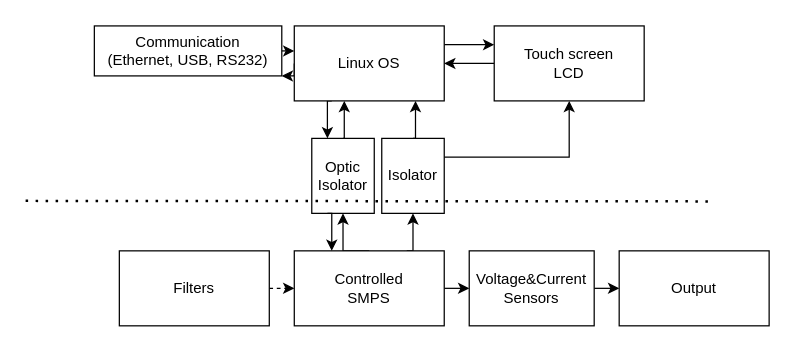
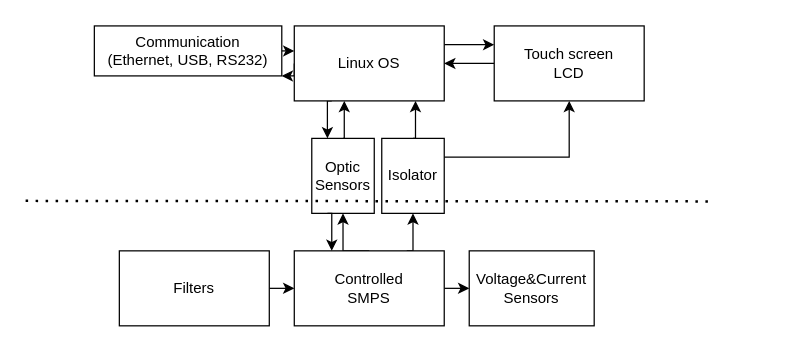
  <mxCell id="0" />
  <mxCell id="1" parent="0" />
  <mxCell id="2" value="" style="endArrow=none;dashed=1;html=1;dashPattern=1 3;strokeWidth=2;" edge="1" parent="1"><mxGeometry width="50" height="50" relative="1" as="geometry"><mxPoint x="20" y="160" as="sourcePoint" /><mxPoint x="570" y="160.42" as="targetPoint" /></mxGeometry></mxCell>
  <mxCell id="3" style="edgeStyle=orthogonalEdgeStyle;rounded=0;orthogonalLoop=1;jettySize=auto;html=1;exitX=1;exitY=0.25;exitDx=0;exitDy=0;entryX=0;entryY=0.25;entryDx=0;entryDy=0;" edge="1" parent="1" source="6" target="8"><mxGeometry relative="1" as="geometry" /></mxCell>
  <mxCell id="4" style="edgeStyle=orthogonalEdgeStyle;rounded=0;orthogonalLoop=1;jettySize=auto;html=1;exitX=0.25;exitY=1;exitDx=0;exitDy=0;entryX=0.25;entryY=0;entryDx=0;entryDy=0;" edge="1" parent="1" source="6" target="15"><mxGeometry relative="1" as="geometry" /></mxCell>
  <mxCell id="5" style="edgeStyle=orthogonalEdgeStyle;rounded=0;orthogonalLoop=1;jettySize=auto;html=1;exitX=0;exitY=0.5;exitDx=0;exitDy=0;" edge="1" parent="1" source="6" target="25"><mxGeometry relative="1" as="geometry"><Array as="points"><mxPoint x="235" y="60" /></Array></mxGeometry></mxCell>
  <mxCell id="6" value="Linux OS" style="rounded=0;whiteSpace=wrap;html=1;" vertex="1" parent="1"><mxGeometry x="235" y="20" width="120" height="60" as="geometry" /></mxCell>
  <mxCell id="7" style="edgeStyle=orthogonalEdgeStyle;rounded=0;orthogonalLoop=1;jettySize=auto;html=1;exitX=0;exitY=0.5;exitDx=0;exitDy=0;entryX=1;entryY=0.5;entryDx=0;entryDy=0;" edge="1" parent="1" source="8" target="6"><mxGeometry relative="1" as="geometry" /></mxCell>
  <mxCell id="8" value="Touch screen&lt;br&gt;LCD" style="rounded=0;whiteSpace=wrap;html=1;" vertex="1" parent="1"><mxGeometry x="395" y="20" width="120" height="60" as="geometry" /></mxCell>
  <mxCell id="9" style="edgeStyle=orthogonalEdgeStyle;rounded=0;orthogonalLoop=1;jettySize=auto;html=1;exitX=0.5;exitY=0;exitDx=0;exitDy=0;entryX=0.5;entryY=1;entryDx=0;entryDy=0;" edge="1" parent="1" source="12" target="15"><mxGeometry relative="1" as="geometry" /></mxCell>
  <mxCell id="10" style="edgeStyle=orthogonalEdgeStyle;rounded=0;orthogonalLoop=1;jettySize=auto;html=1;exitX=0.75;exitY=0;exitDx=0;exitDy=0;entryX=0.5;entryY=1;entryDx=0;entryDy=0;" edge="1" parent="1" source="12" target="20"><mxGeometry relative="1" as="geometry" /></mxCell>
  <mxCell id="11" style="edgeStyle=orthogonalEdgeStyle;rounded=0;orthogonalLoop=1;jettySize=auto;html=1;exitX=1;exitY=0.5;exitDx=0;exitDy=0;entryX=0;entryY=0.5;entryDx=0;entryDy=0;" edge="1" parent="1" source="12" target="22"><mxGeometry relative="1" as="geometry" /></mxCell>
  <mxCell id="12" value="Controlled&lt;br&gt;SMPS" style="rounded=0;whiteSpace=wrap;html=1;" vertex="1" parent="1"><mxGeometry x="235" y="200" width="120" height="60" as="geometry" /></mxCell>
  <mxCell id="13" style="edgeStyle=orthogonalEdgeStyle;rounded=0;orthogonalLoop=1;jettySize=auto;html=1;exitX=0.25;exitY=1;exitDx=0;exitDy=0;entryX=0.25;entryY=0;entryDx=0;entryDy=0;" edge="1" parent="1" source="15" target="12"><mxGeometry relative="1" as="geometry" /></mxCell>
  <mxCell id="14" style="edgeStyle=orthogonalEdgeStyle;rounded=0;orthogonalLoop=1;jettySize=auto;html=1;exitX=0.5;exitY=0;exitDx=0;exitDy=0;" edge="1" parent="1" source="15"><mxGeometry relative="1" as="geometry"><mxPoint x="275" y="80" as="targetPoint" /><Array as="points"><mxPoint x="275" y="110" /><mxPoint x="275" y="80" /></Array></mxGeometry></mxCell>
- <mxCell id="15" value="Optic&lt;br&gt;Isolator" style="rounded=0;whiteSpace=wrap;html=1;fillColor=none;" vertex="1" parent="1"><mxGeometry x="249" y="110" width="50" height="60" as="geometry" /></mxCell>
- <mxCell id="16" style="edgeStyle=orthogonalEdgeStyle;rounded=0;orthogonalLoop=1;jettySize=auto;html=1;exitX=1;exitY=0.5;exitDx=0;exitDy=0;entryX=0;entryY=0.5;entryDx=0;entryDy=0;dashed=1;" edge="1" parent="1" source="17" target="12"><mxGeometry relative="1" as="geometry" /></mxCell>
+ <mxCell id="15" value="Optic&lt;br&gt;Sensors" style="rounded=0;whiteSpace=wrap;html=1;fillColor=none;" vertex="1" parent="1"><mxGeometry x="249" y="110" width="50" height="60" as="geometry" /></mxCell>
+ <mxCell id="16" style="edgeStyle=orthogonalEdgeStyle;rounded=0;orthogonalLoop=1;jettySize=auto;html=1;exitX=1;exitY=0.5;exitDx=0;exitDy=0;entryX=0;entryY=0.5;entryDx=0;entryDy=0;" edge="1" parent="1" source="17" target="12"><mxGeometry relative="1" as="geometry" /></mxCell>
  <mxCell id="17" value="Filters" style="rounded=0;whiteSpace=wrap;html=1;" vertex="1" parent="1"><mxGeometry x="95" y="200" width="120" height="60" as="geometry" /></mxCell>
  <mxCell id="18" style="edgeStyle=orthogonalEdgeStyle;rounded=0;orthogonalLoop=1;jettySize=auto;html=1;exitX=0.5;exitY=0;exitDx=0;exitDy=0;" edge="1" parent="1" source="20"><mxGeometry relative="1" as="geometry"><mxPoint x="332" y="80" as="targetPoint" /></mxGeometry></mxCell>
  <mxCell id="19" style="edgeStyle=orthogonalEdgeStyle;rounded=0;orthogonalLoop=1;jettySize=auto;html=1;exitX=1;exitY=0.25;exitDx=0;exitDy=0;" edge="1" parent="1" source="20" target="8"><mxGeometry relative="1" as="geometry" /></mxCell>
  <mxCell id="20" value="Isolator" style="rounded=0;whiteSpace=wrap;html=1;fillColor=none;" vertex="1" parent="1"><mxGeometry x="305" y="110" width="50" height="60" as="geometry" /></mxCell>
- <mxCell id="21" style="edgeStyle=orthogonalEdgeStyle;rounded=0;orthogonalLoop=1;jettySize=auto;html=1;exitX=1;exitY=0.5;exitDx=0;exitDy=0;entryX=0;entryY=0.5;entryDx=0;entryDy=0;" edge="1" parent="1" source="22" target="23"><mxGeometry relative="1" as="geometry" /></mxCell>
  <mxCell id="22" value="Voltage&amp;amp;Current Sensors" style="whiteSpace=wrap;html=1;" vertex="1" parent="1"><mxGeometry x="375" y="200" width="100" height="60" as="geometry" /></mxCell>
- <mxCell id="23" value="Output" style="rounded=0;whiteSpace=wrap;html=1;" vertex="1" parent="1"><mxGeometry x="495" y="200" width="120" height="60" as="geometry" /></mxCell>
  <mxCell id="24" value="" style="edgeStyle=orthogonalEdgeStyle;rounded=0;orthogonalLoop=1;jettySize=auto;html=1;" edge="1" parent="1" source="25" target="6"><mxGeometry relative="1" as="geometry"><Array as="points"><mxPoint x="225" y="40" /><mxPoint x="225" y="40" /></Array></mxGeometry></mxCell>
  <mxCell id="25" value="Communication&lt;br&gt;(Ethernet, USB, RS232)" style="rounded=0;whiteSpace=wrap;html=1;" vertex="1" parent="1"><mxGeometry x="75" y="20" width="150" height="40" as="geometry" /></mxCell>
